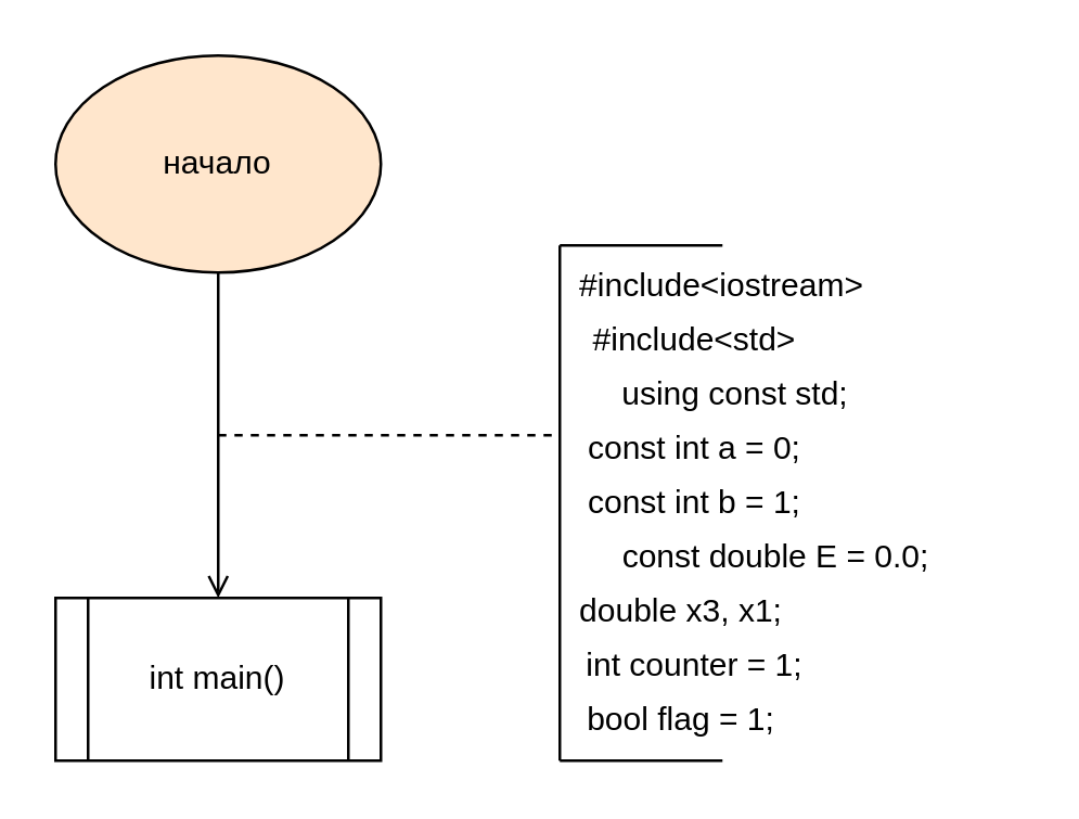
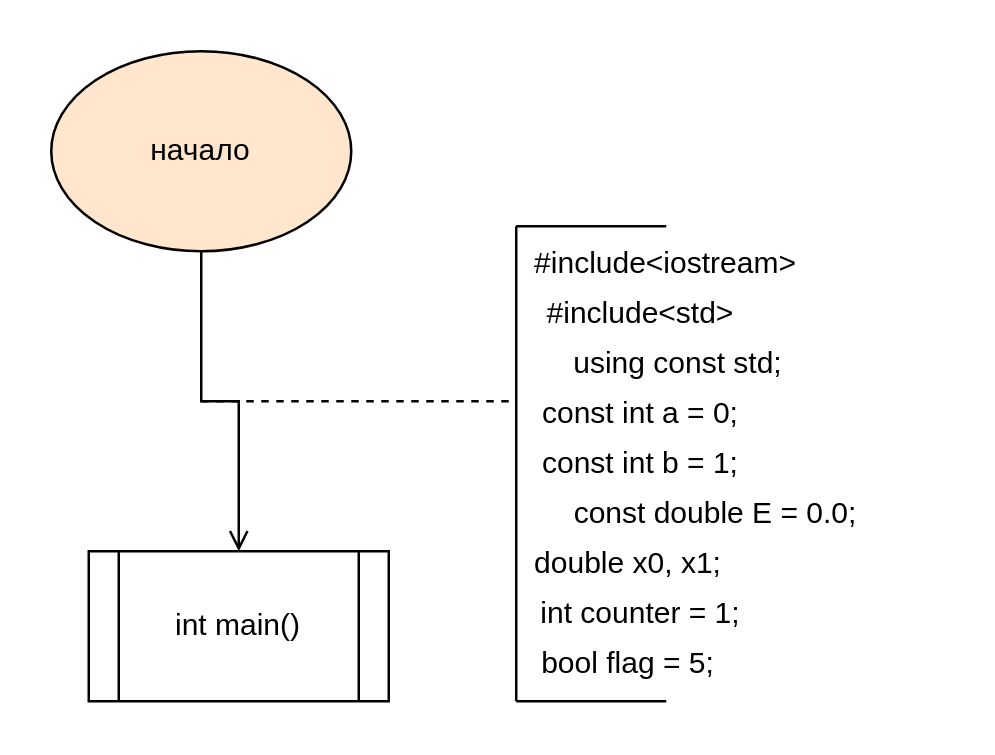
  <mxCell id="0" />
  <mxCell id="1" parent="0" />
  <mxCell id="2" style="edgeStyle=orthogonalEdgeStyle;rounded=0;orthogonalLoop=1;jettySize=auto;html=1;entryX=0.5;entryY=0;entryDx=0;entryDy=0;endArrow=open;" edge="1" parent="1" source="3" target="4"><mxGeometry relative="1" as="geometry"><mxPoint x="80" y="240" as="targetPoint" /></mxGeometry></mxCell>
  <mxCell id="3" value="начало" style="ellipse;whiteSpace=wrap;html=1;fillColor=#ffe6cc;" vertex="1" parent="1"><mxGeometry x="20" y="20" width="120" height="80" as="geometry" /></mxCell>
- <mxCell id="4" value="int main()" style="shape=process;whiteSpace=wrap;html=1;backgroundOutline=1;" vertex="1" parent="1"><mxGeometry x="20" y="220" width="120" height="60" as="geometry" /></mxCell>
+ <mxCell id="4" value="int main()" style="shape=process;whiteSpace=wrap;html=1;backgroundOutline=1;" vertex="1" parent="1"><mxGeometry x="35" y="220" width="120" height="60" as="geometry" /></mxCell>
  <mxCell id="5" value="" style="endArrow=none;dashed=1;html=1;rounded=0;" edge="1" parent="1"><mxGeometry width="50" height="50" relative="1" as="geometry"><mxPoint x="80" y="160" as="sourcePoint" /><mxPoint x="206" y="160" as="targetPoint" /><Array as="points"><mxPoint x="110" y="160" /></Array></mxGeometry></mxCell>
  <mxCell id="6" value="" style="endArrow=none;html=1;rounded=0;" edge="1" parent="1"><mxGeometry width="50" height="50" relative="1" as="geometry"><mxPoint x="206" y="280" as="sourcePoint" /><mxPoint x="206" y="90" as="targetPoint" /></mxGeometry></mxCell>
  <mxCell id="7" value="" style="endArrow=none;html=1;rounded=0;" edge="1" parent="1"><mxGeometry width="50" height="50" relative="1" as="geometry"><mxPoint x="206" y="90" as="sourcePoint" /><mxPoint x="266" y="90" as="targetPoint" /></mxGeometry></mxCell>
  <mxCell id="8" value="" style="endArrow=none;html=1;rounded=0;" edge="1" parent="1"><mxGeometry width="50" height="50" relative="1" as="geometry"><mxPoint x="206" y="280" as="sourcePoint" /><mxPoint x="266" y="280" as="targetPoint" /><Array as="points" /></mxGeometry></mxCell>
  <mxCell id="9" value="#include&amp;lt;iostream&amp;gt;" style="text;html=1;align=center;verticalAlign=middle;whiteSpace=wrap;rounded=0;" vertex="1" parent="1"><mxGeometry x="236" y="90" width="60" height="30" as="geometry" /></mxCell>
  <mxCell id="10" value="#include&amp;lt;std&amp;gt;" style="text;html=1;align=center;verticalAlign=middle;whiteSpace=wrap;rounded=0;" vertex="1" parent="1"><mxGeometry x="216" y="110" width="80" height="30" as="geometry" /></mxCell>
  <mxCell id="11" value="using const std;" style="text;html=1;align=center;verticalAlign=middle;whiteSpace=wrap;rounded=0;" vertex="1" parent="1"><mxGeometry x="196" y="130" width="150" height="30" as="geometry" /></mxCell>
  <mxCell id="12" value="const int a = 0;" style="text;html=1;align=center;verticalAlign=middle;whiteSpace=wrap;rounded=0;" vertex="1" parent="1"><mxGeometry x="196" y="150" width="120" height="30" as="geometry" /></mxCell>
  <mxCell id="13" value="const int b = 1;" style="text;html=1;align=center;verticalAlign=middle;whiteSpace=wrap;rounded=0;" vertex="1" parent="1"><mxGeometry x="196" y="170" width="120" height="30" as="geometry" /></mxCell>
  <mxCell id="14" value="const double E = 0.0;" style="text;html=1;align=center;verticalAlign=middle;whiteSpace=wrap;rounded=0;" vertex="1" parent="1"><mxGeometry x="196" y="190" width="180" height="30" as="geometry" /></mxCell>
- <mxCell id="15" value="double x3, x1;" style="text;html=1;align=center;verticalAlign=middle;whiteSpace=wrap;rounded=0;" vertex="1" parent="1"><mxGeometry x="196" y="210" width="110" height="30" as="geometry" /></mxCell>
+ <mxCell id="15" value="double x0, x1;" style="text;html=1;align=center;verticalAlign=middle;whiteSpace=wrap;rounded=0;" vertex="1" parent="1"><mxGeometry x="196" y="210" width="110" height="30" as="geometry" /></mxCell>
  <mxCell id="16" value="int counter = 1;" style="text;html=1;align=center;verticalAlign=middle;whiteSpace=wrap;rounded=0;" vertex="1" parent="1"><mxGeometry x="201" y="230" width="110" height="30" as="geometry" /></mxCell>
- <mxCell id="17" value="bool flag = 1;" style="text;html=1;align=center;verticalAlign=middle;whiteSpace=wrap;rounded=0;" vertex="1" parent="1"><mxGeometry x="206" y="250" width="90" height="30" as="geometry" /></mxCell>
+ <mxCell id="17" value="bool flag = 5;" style="text;html=1;align=center;verticalAlign=middle;whiteSpace=wrap;rounded=0;" vertex="1" parent="1"><mxGeometry x="206" y="250" width="90" height="30" as="geometry" /></mxCell>
